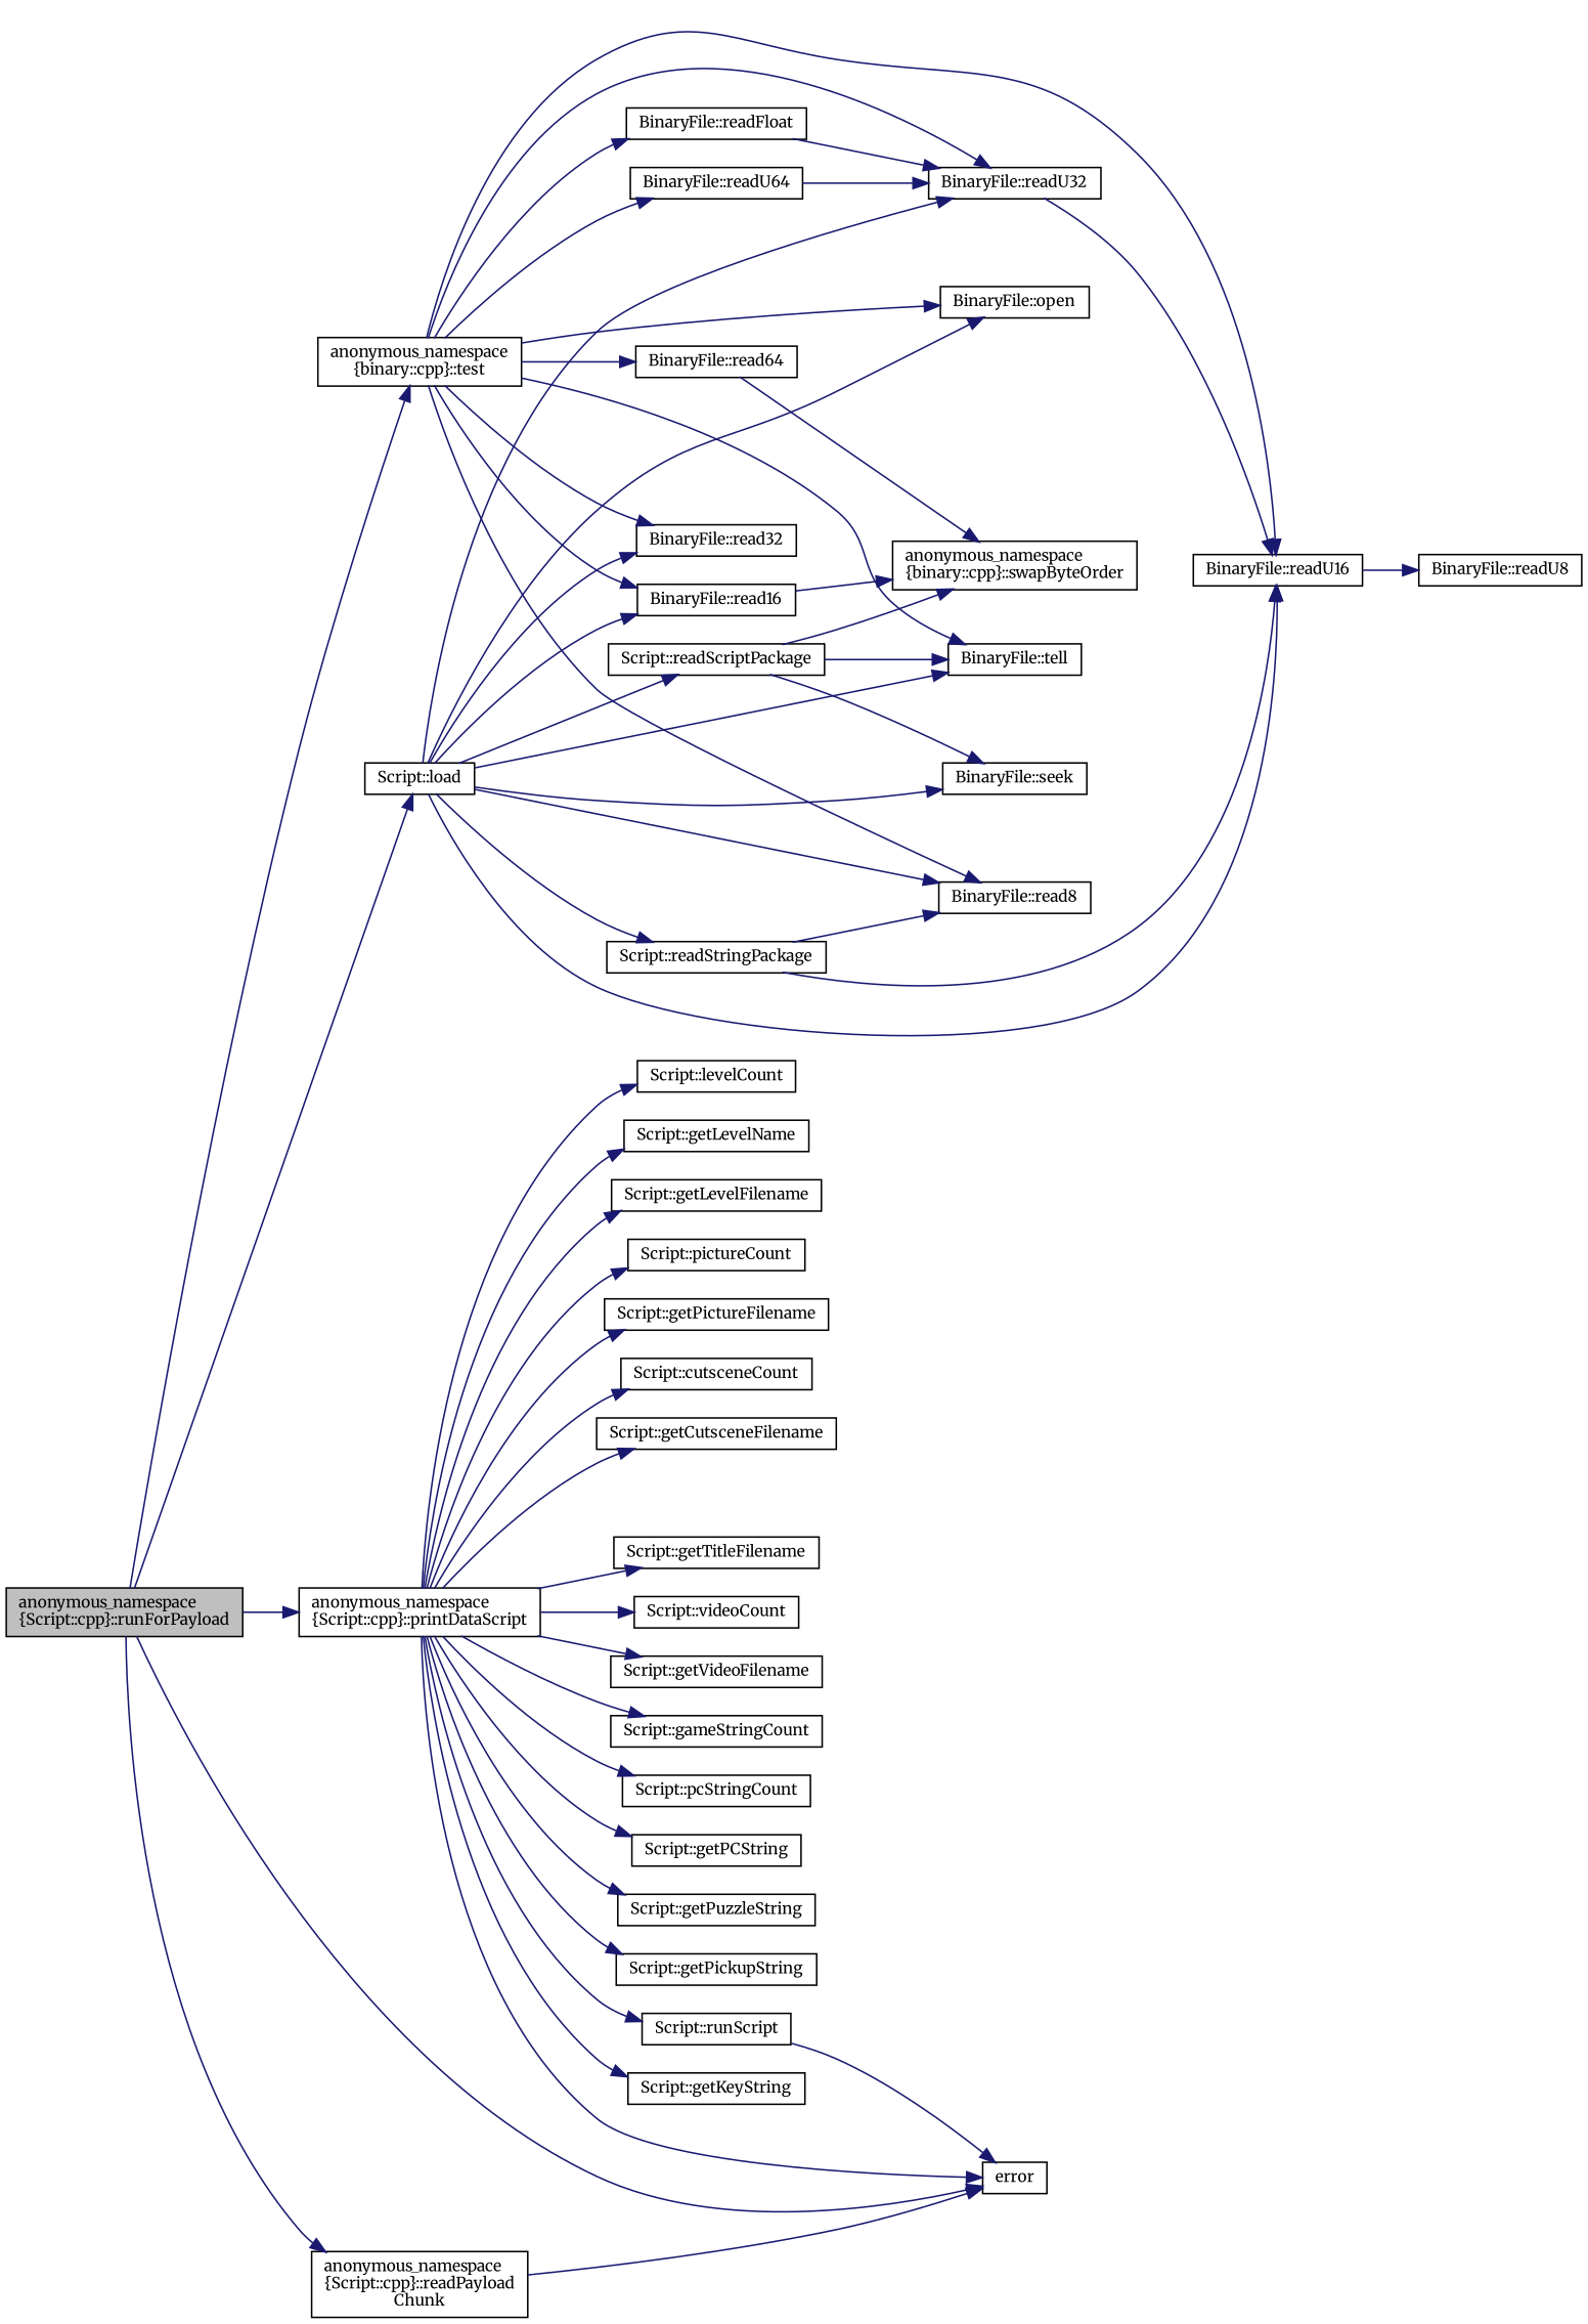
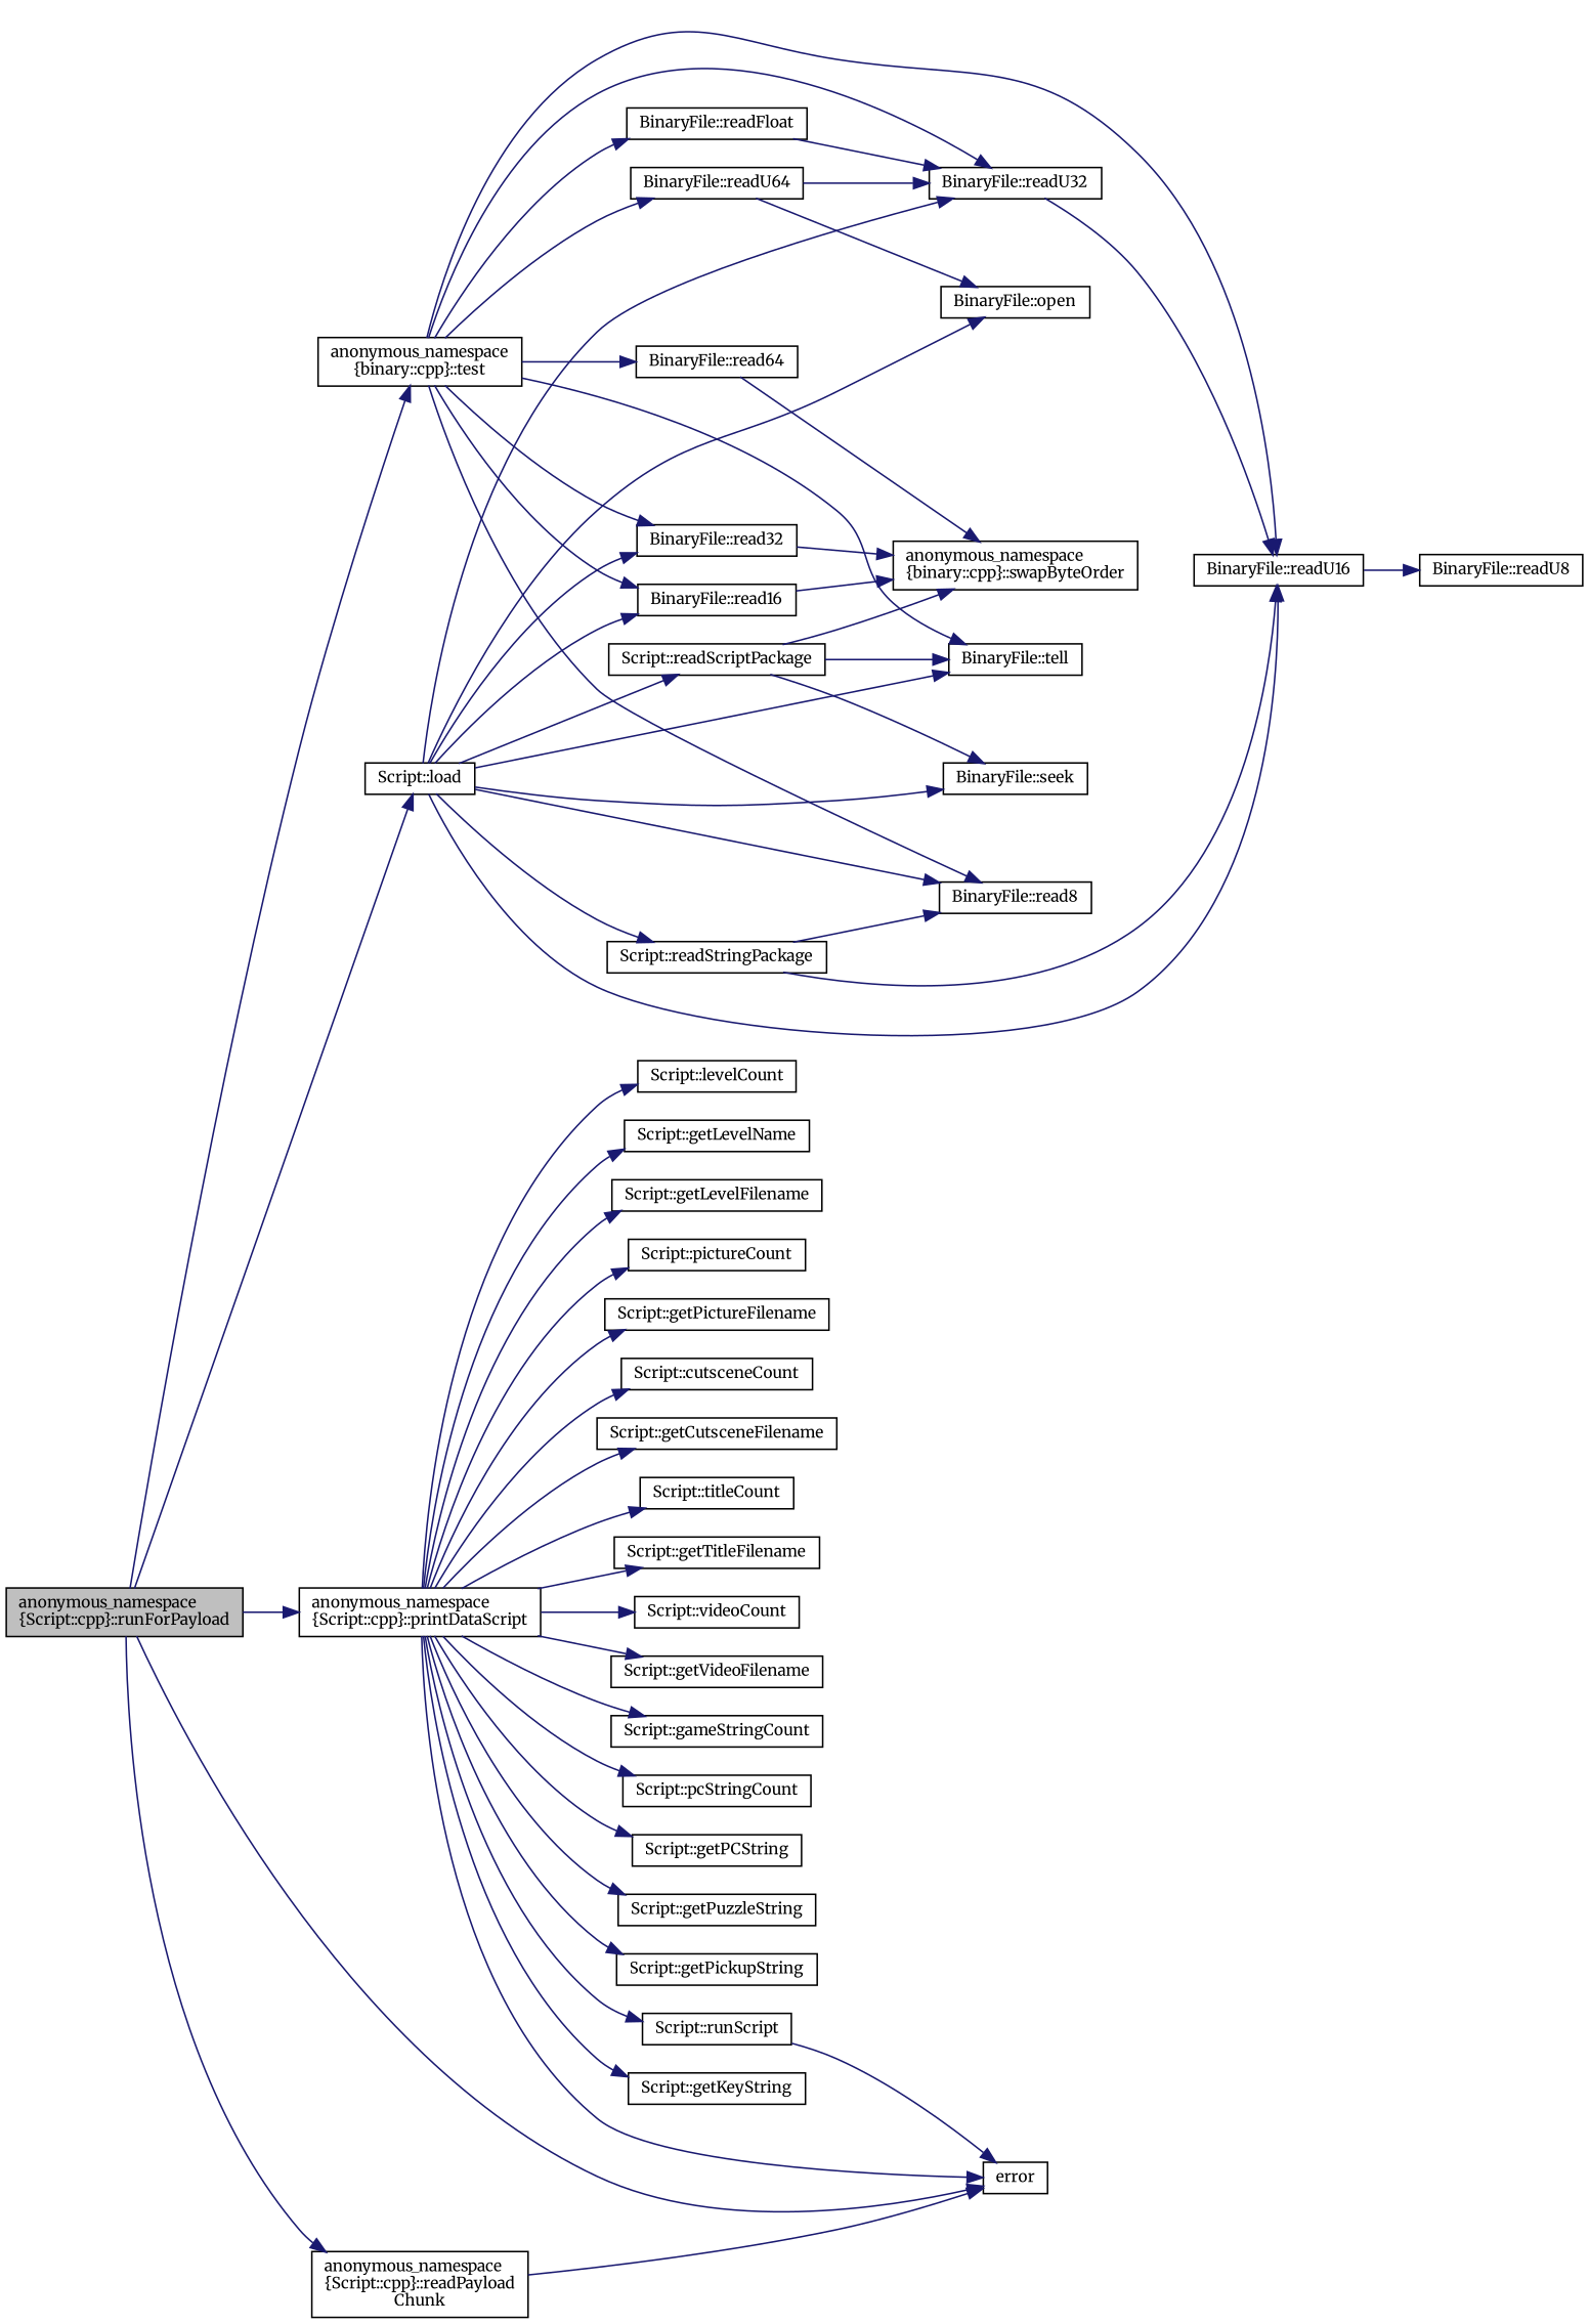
  digraph {
    fontname=Merriweather
    rankdir=LR
    node [color=black fillcolor=white fontname=Merriweather fontsize=10 shape=record style=filled]
    edge [color=midnightblue fontname=Merriweather fontsize=10 labelfontname=Helvetica labelfontsize=10 style=solid]
    n1 [fillcolor=grey75 fontcolor=black height=0.2 label="anonymous_namespace\l\{Script::cpp\}::runForPayload" width=0.4]
    n2 [height=0.2 label=error width=0.4]
    n3 [height=0.2 label="anonymous_namespace\l\{Script::cpp\}::readPayload\lChunk" width=0.4]
    n4 [height=0.2 label="Script::load" width=0.4]
    n5 [height=0.2 label="anonymous_namespace\l\{Script::cpp\}::printDataScript" width=0.4]
    n6 [height=0.2 label="anonymous_namespace\l\{binary::cpp\}::test" width=0.4]
    n7 [height=0.2 label="BinaryFile::open" width=0.4]
    n8 [height=0.2 label="BinaryFile::readU32" width=0.4]
    n9 [height=0.2 label="BinaryFile::readU16" width=0.4]
    n10 [height=0.2 label="BinaryFile::read8" width=0.4]
    n11 [height=0.2 label="BinaryFile::read32" width=0.4]
    n12 [height=0.2 label="BinaryFile::seek" width=0.4]
    n13 [height=0.2 label="BinaryFile::tell" width=0.4]
    n14 [height=0.2 label="BinaryFile::read16" width=0.4]
    n15 [height=0.2 label="Script::readStringPackage" width=0.4]
    n16 [height=0.2 label="Script::readScriptPackage" width=0.4]
    n17 [height=0.2 label="Script::levelCount" width=0.4]
    n18 [height=0.2 label="Script::getLevelName" width=0.4]
    n19 [height=0.2 label="Script::getLevelFilename" width=0.4]
    n20 [height=0.2 label="Script::pictureCount" width=0.4]
    n21 [height=0.2 label="Script::getPictureFilename" width=0.4]
    n22 [height=0.2 label="Script::cutsceneCount" width=0.4]
    n23 [height=0.2 label="Script::getCutsceneFilename" width=0.4]
+   n24 [height=0.2 label="Script::titleCount" width=0.4]
    n25 [height=0.2 label="Script::getTitleFilename" width=0.4]
    n26 [height=0.2 label="Script::videoCount" width=0.4]
    n27 [height=0.2 label="Script::getVideoFilename" width=0.4]
    n28 [height=0.2 label="Script::gameStringCount" width=0.4]
    n29 [height=0.2 label="Script::pcStringCount" width=0.4]
    n30 [height=0.2 label="Script::getPCString" width=0.4]
    n31 [height=0.2 label="Script::getPuzzleString" width=0.4]
    n32 [height=0.2 label="Script::getPickupString" width=0.4]
    n33 [height=0.2 label="Script::getKeyString" width=0.4]
    n34 [height=0.2 label="Script::runScript" width=0.4]
    n35 [height=0.2 label="BinaryFile::readU64" width=0.4]
    n36 [height=0.2 label="BinaryFile::read64" width=0.4]
    n37 [height=0.2 label="BinaryFile::readFloat" width=0.4]
    n38 [height=0.2 label="BinaryFile::readU8" width=0.4]
    n39 [height=0.2 label="anonymous_namespace\l\{binary::cpp\}::swapByteOrder" width=0.4]
    n1 -> n2
    n1 -> n3
    n1 -> n4
    n1 -> n5
    n1 -> n6
    n3 -> n2
    n4 -> n7
    n4 -> n8
    n4 -> n9
    n4 -> n10
    n4 -> n11
    n4 -> n12
    n4 -> n13
    n4 -> n14
    n4 -> n15
    n4 -> n16
    n5 -> n2
    n5 -> n17
    n5 -> n18
    n5 -> n19
    n5 -> n20
    n5 -> n21
    n5 -> n22
    n5 -> n23
+   n5 -> n24
    n5 -> n25
    n5 -> n26
    n5 -> n27
    n5 -> n28
    n5 -> n29
    n5 -> n30
    n5 -> n31
    n5 -> n32
    n5 -> n33
    n5 -> n34
-   n6 -> n7
+   n35 -> n7
    n6 -> n8
    n6 -> n9
    n6 -> n10
    n6 -> n11
    n6 -> n13
    n6 -> n14
    n6 -> n35
    n6 -> n36
    n6 -> n37
    n8 -> n9
    n9 -> n38
+   n11 -> n39
    n14 -> n39
    n15 -> n9
    n15 -> n10
    n16 -> n12
    n16 -> n13
    n16 -> n39
    n34 -> n2
    n35 -> n8
    n36 -> n39
    n37 -> n8
  }
